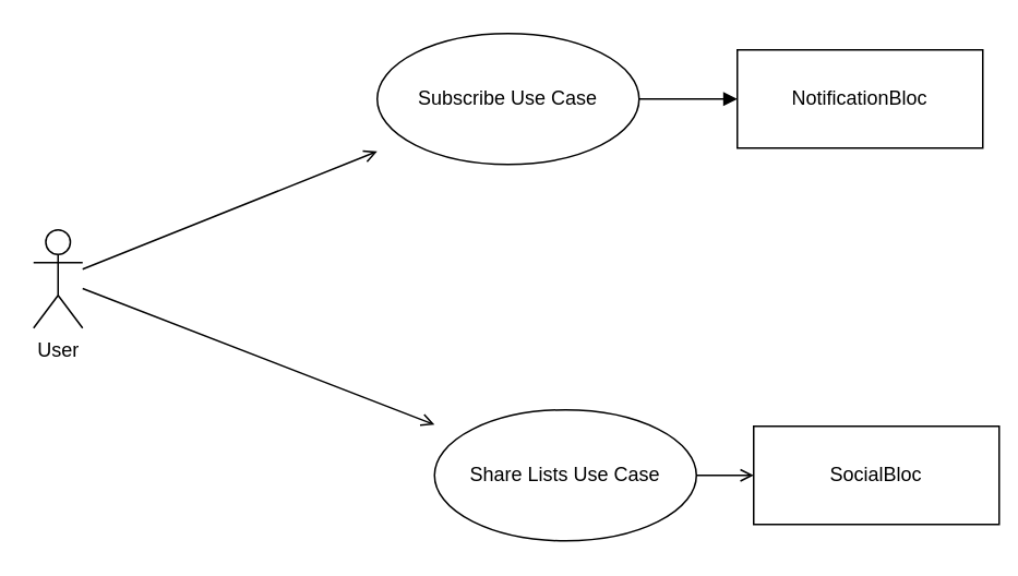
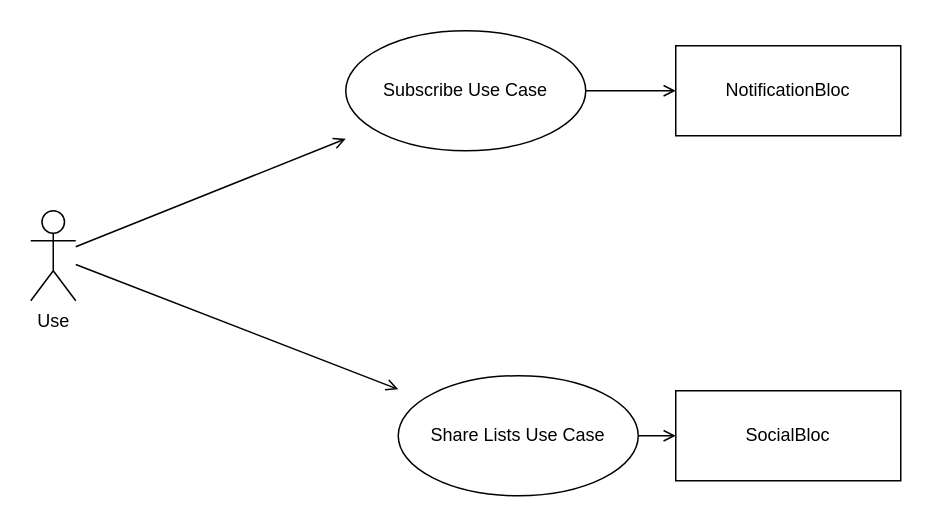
  <mxCell id="0" />
  <mxCell id="1" parent="0" />
- <mxCell id="2" value="User" style="shape=umlActor;verticalLabelPosition=bottom;verticalAlign=top;html=1;" vertex="1" parent="1"><mxGeometry x="20" y="140" width="30" height="60" as="geometry" /></mxCell>
+ <mxCell id="2" value="Use" style="shape=umlActor;verticalLabelPosition=bottom;verticalAlign=top;html=1;" vertex="1" parent="1"><mxGeometry x="20" y="140" width="30" height="60" as="geometry" /></mxCell>
  <mxCell id="3" value="Subscribe Use Case" style="shape=ellipse;whiteSpace=wrap;html=1;aspect=fixed;" vertex="1" parent="1"><mxGeometry x="230" y="20" width="160" height="80" as="geometry" /></mxCell>
  <mxCell id="4" value="Share Lists Use Case" style="shape=ellipse;whiteSpace=wrap;html=1;aspect=fixed;" vertex="1" parent="1"><mxGeometry x="265" y="250" width="160" height="80" as="geometry" /></mxCell>
  <mxCell id="5" value="NotificationBloc" style="shape=umlComponent;whiteSpace=wrap;html=1;" vertex="1" parent="1"><mxGeometry x="450" y="30" width="150" height="60" as="geometry" /></mxCell>
- <mxCell id="6" value="SocialBloc" style="shape=umlComponent;whiteSpace=wrap;html=1;" vertex="1" parent="1"><mxGeometry x="460" y="260" width="150" height="60" as="geometry" /></mxCell>
+ <mxCell id="6" value="SocialBloc" style="shape=umlComponent;whiteSpace=wrap;html=1;" vertex="1" parent="1"><mxGeometry x="450" y="260" width="150" height="60" as="geometry" /></mxCell>
  <mxCell id="7" style="rounded=0;orthogonalLoop=1;jettySize=auto;loopDirection=0;endArrow=open;strokeColor=#000000;" edge="1" parent="1" source="2" target="3"><mxGeometry relative="1" as="geometry"><mxPoint x="35" y="110" as="targetPoint" /></mxGeometry></mxCell>
  <mxCell id="8" style="rounded=0;orthogonalLoop=1;jettySize=auto;loopDirection=0;endArrow=open;strokeColor=#000000;" edge="1" parent="1" source="2" target="4"><mxGeometry relative="1" as="geometry"><mxPoint x="35" y="110" as="targetPoint" /></mxGeometry></mxCell>
- <mxCell id="9" style="edgeStyle=orthogonalEdgeStyle;rounded=0;orthogonalLoop=1;jettySize=auto;loopDirection=0;endArrow=block;strokeColor=#000000;" edge="1" parent="1" source="3" target="5"><mxGeometry relative="1" as="geometry"><mxPoint x="310" y="100" as="targetPoint" /></mxGeometry></mxCell>
+ <mxCell id="9" style="edgeStyle=orthogonalEdgeStyle;rounded=0;orthogonalLoop=1;jettySize=auto;loopDirection=0;endArrow=open;strokeColor=#000000;" edge="1" parent="1" source="3" target="5"><mxGeometry relative="1" as="geometry"><mxPoint x="310" y="100" as="targetPoint" /></mxGeometry></mxCell>
  <mxCell id="10" style="edgeStyle=orthogonalEdgeStyle;rounded=0;orthogonalLoop=1;jettySize=auto;loopDirection=0;endArrow=open;strokeColor=#000000;" edge="1" parent="1" source="4" target="6"><mxGeometry relative="1" as="geometry"><mxPoint x="200" y="260" as="targetPoint" /></mxGeometry></mxCell>
